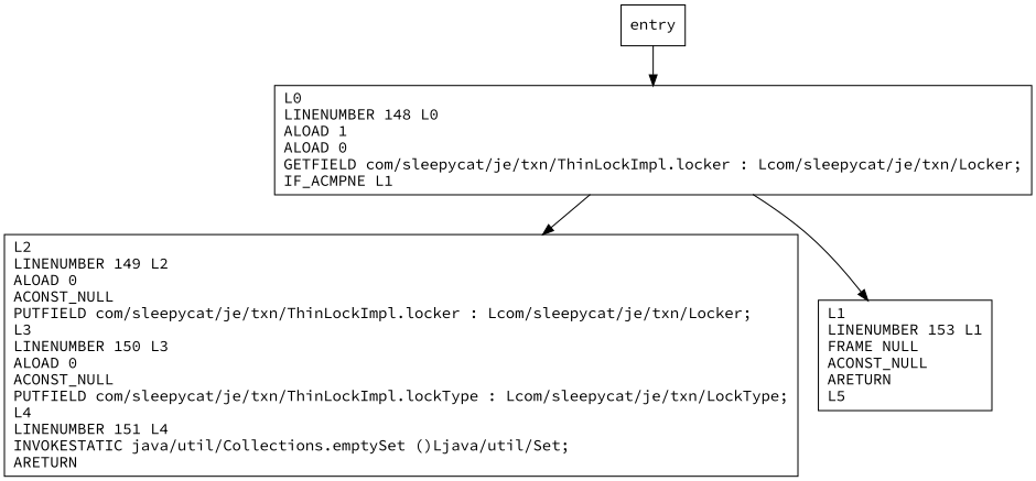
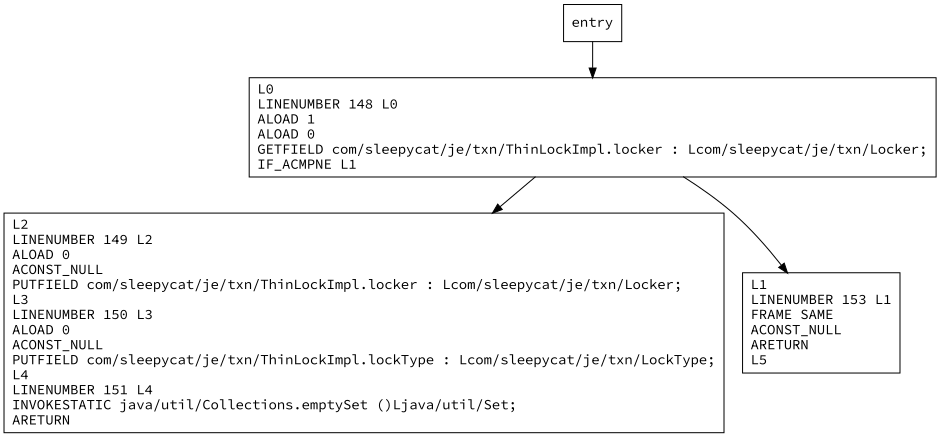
  digraph {
    fontname="Source Code Pro"
    node [fontname="Source Code Pro" shape=record]
    edge [fontname="Source Code Pro"]
    n1 [label="L0\lLINENUMBER 148 L0\lALOAD 1\lALOAD 0\lGETFIELD com/sleepycat/je/txn/ThinLockImpl.locker : Lcom/sleepycat/je/txn/Locker;\lIF_ACMPNE L1\l"]
    n2 [label="L2\lLINENUMBER 149 L2\lALOAD 0\lACONST_NULL\lPUTFIELD com/sleepycat/je/txn/ThinLockImpl.locker : Lcom/sleepycat/je/txn/Locker;\lL3\lLINENUMBER 150 L3\lALOAD 0\lACONST_NULL\lPUTFIELD com/sleepycat/je/txn/ThinLockImpl.lockType : Lcom/sleepycat/je/txn/LockType;\lL4\lLINENUMBER 151 L4\lINVOKESTATIC java/util/Collections.emptySet ()Ljava/util/Set;\lARETURN\l"]
-   n3 [label="L1\lLINENUMBER 153 L1\lFRAME NULL\lACONST_NULL\lARETURN\lL5\l"]
+   n3 [label="L1\lLINENUMBER 153 L1\lFRAME SAME\lACONST_NULL\lARETURN\lL5\l"]
    entry
    n1 -> n2
    n1 -> n3
    entry -> n1
  }
